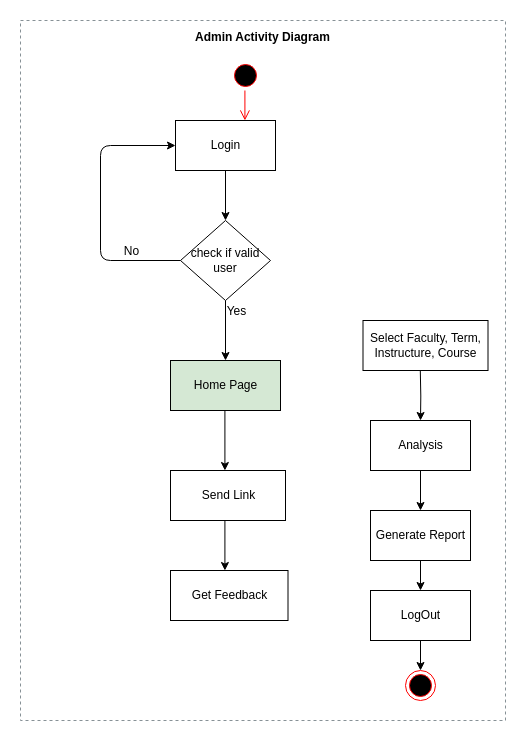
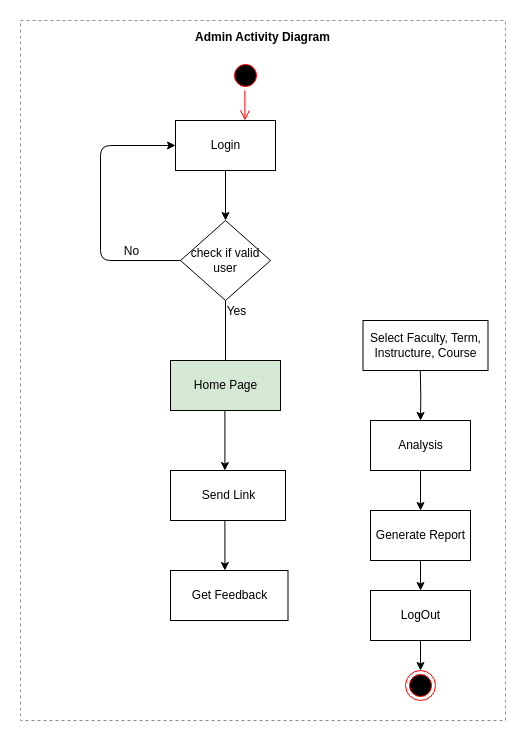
  <mxCell id="0" />
  <mxCell id="1" parent="0" />
  <mxCell id="2" value="&lt;b&gt;&lt;font color=&quot;#000000&quot;&gt;Admin Activity Diagram&lt;/font&gt;&lt;/b&gt;" style="outlineConnect=0;gradientColor=none;html=1;whiteSpace=wrap;fontSize=12;fontStyle=0;strokeColor=#879196;fillColor=none;verticalAlign=top;align=center;fontColor=#879196;dashed=1;spacingTop=3;" vertex="1" parent="1"><mxGeometry x="20" y="20" width="485" height="700" as="geometry" /></mxCell>
  <mxCell id="3" value="Login" style="html=1;dashed=0;whitespace=wrap;" vertex="1" parent="1"><mxGeometry x="175" y="120" width="100" height="50" as="geometry" /></mxCell>
  <mxCell id="4" value="check if valid user" style="rhombus;whiteSpace=wrap;html=1;" vertex="1" parent="1"><mxGeometry x="180" y="220" width="90" height="80" as="geometry" /></mxCell>
  <mxCell id="5" value="" style="endArrow=classic;html=1;exitX=0.5;exitY=1;exitDx=0;exitDy=0;" edge="1" parent="1" source="3" target="4"><mxGeometry width="50" height="50" relative="1" as="geometry"><mxPoint x="605" y="280" as="sourcePoint" /><mxPoint x="245" y="210" as="targetPoint" /></mxGeometry></mxCell>
- <mxCell id="6" value="" style="endArrow=classic;html=1;exitX=0.5;exitY=1;exitDx=0;exitDy=0;entryX=0.5;entryY=0;entryDx=0;entryDy=0;" edge="1" parent="1" source="4" target="11"><mxGeometry width="50" height="50" relative="1" as="geometry"><mxPoint x="605" y="280" as="sourcePoint" /><mxPoint x="245" y="360" as="targetPoint" /></mxGeometry></mxCell>
+ <mxCell id="6" value="" style="endArrow=none;html=1;exitX=0.5;exitY=1;exitDx=0;exitDy=0;entryX=0.5;entryY=0;entryDx=0;entryDy=0;" edge="1" parent="1" source="4" target="11"><mxGeometry width="50" height="50" relative="1" as="geometry"><mxPoint x="605" y="280" as="sourcePoint" /><mxPoint x="245" y="360" as="targetPoint" /></mxGeometry></mxCell>
  <mxCell id="7" value="Yes" style="text;html=1;align=center;verticalAlign=middle;resizable=0;points=[];labelBackgroundColor=#ffffff;" vertex="1" connectable="0" parent="6"><mxGeometry x="-0.367" y="1" relative="1" as="geometry"><mxPoint x="9" y="-9" as="offset" /></mxGeometry></mxCell>
  <mxCell id="8" value="" style="endArrow=classic;html=1;exitX=0;exitY=0.5;exitDx=0;exitDy=0;entryX=0;entryY=0.5;entryDx=0;entryDy=0;" edge="1" parent="1" source="4" target="3"><mxGeometry width="50" height="50" relative="1" as="geometry"><mxPoint x="255" y="310" as="sourcePoint" /><mxPoint x="125" y="260" as="targetPoint" /><Array as="points"><mxPoint x="100" y="260" /><mxPoint x="100" y="145" /></Array></mxGeometry></mxCell>
  <mxCell id="9" value="No" style="text;html=1;align=center;verticalAlign=middle;resizable=0;points=[];labelBackgroundColor=#ffffff;" vertex="1" connectable="0" parent="8"><mxGeometry x="-0.627" y="-4" relative="1" as="geometry"><mxPoint y="-6" as="offset" /></mxGeometry></mxCell>
  <mxCell id="10" value="" style="ellipse;html=1;shape=startState;fillColor=#000000;strokeColor=#ff0000;" vertex="1" parent="1"><mxGeometry x="230" y="60" width="30" height="30" as="geometry" /></mxCell>
  <mxCell id="11" value="Home Page" style="html=1;fillColor=#d5e8d4;" vertex="1" parent="1"><mxGeometry x="170" y="360" width="110" height="50" as="geometry" /></mxCell>
  <mxCell id="12" value="" style="endArrow=classic;html=1;exitX=0.5;exitY=1;exitDx=0;exitDy=0;" edge="1" parent="1"><mxGeometry width="50" height="50" relative="1" as="geometry"><mxPoint x="224.41" y="410" as="sourcePoint" /><mxPoint x="224.41" y="470" as="targetPoint" /></mxGeometry></mxCell>
  <mxCell id="13" value="Send Link" style="html=1;" vertex="1" parent="1"><mxGeometry x="170" y="470" width="115" height="50" as="geometry" /></mxCell>
  <mxCell id="14" value="" style="edgeStyle=orthogonalEdgeStyle;html=1;verticalAlign=bottom;endArrow=open;endSize=8;strokeColor=#ff0000;" edge="1" parent="1"><mxGeometry relative="1" as="geometry"><mxPoint x="244.41" y="120" as="targetPoint" /><mxPoint x="244.41" y="90" as="sourcePoint" /></mxGeometry></mxCell>
  <mxCell id="15" value="" style="endArrow=classic;html=1;exitX=0.5;exitY=1;exitDx=0;exitDy=0;" edge="1" parent="1"><mxGeometry width="50" height="50" relative="1" as="geometry"><mxPoint x="224.41" y="520" as="sourcePoint" /><mxPoint x="224.41" y="570" as="targetPoint" /></mxGeometry></mxCell>
  <mxCell id="16" value="Get Feedback" style="html=1;dashed=0;whitespace=wrap;" vertex="1" parent="1"><mxGeometry x="170" y="570" width="117.5" height="50" as="geometry" /></mxCell>
  <mxCell id="17" value="Select Faculty, Term, &lt;br&gt;Instructure, Course" style="html=1;dashed=0;whitespace=wrap;" vertex="1" parent="1"><mxGeometry x="362.5" y="320" width="125" height="50" as="geometry" /></mxCell>
  <mxCell id="18" value="Analysis" style="html=1;dashed=0;whitespace=wrap;" vertex="1" parent="1"><mxGeometry x="370" y="420" width="100" height="50" as="geometry" /></mxCell>
  <mxCell id="19" value="" style="edgeStyle=orthogonalEdgeStyle;rounded=0;orthogonalLoop=1;jettySize=auto;html=1;" edge="1" parent="1" source="22"><mxGeometry relative="1" as="geometry"><mxPoint x="420.25" y="620" as="targetPoint" /><Array as="points"><mxPoint x="420.25" y="610" /></Array></mxGeometry></mxCell>
  <mxCell id="20" value="Generate Report" style="html=1;dashed=0;whitespace=wrap;" vertex="1" parent="1"><mxGeometry x="370" y="510" width="100" height="50" as="geometry" /></mxCell>
  <mxCell id="21" value="" style="edgeStyle=orthogonalEdgeStyle;rounded=0;orthogonalLoop=1;jettySize=auto;html=1;entryX=0.5;entryY=0;entryDx=0;entryDy=0;" edge="1" parent="1" target="20"><mxGeometry relative="1" as="geometry"><mxPoint x="420" y="470" as="sourcePoint" /><mxPoint x="424.5" y="500" as="targetPoint" /><Array as="points"><mxPoint x="420" y="470" /></Array></mxGeometry></mxCell>
  <mxCell id="22" value="LogOut" style="html=1;dashed=0;whitespace=wrap;" vertex="1" parent="1"><mxGeometry x="370" y="590" width="100" height="50" as="geometry" /></mxCell>
  <mxCell id="23" value="" style="edgeStyle=orthogonalEdgeStyle;rounded=0;orthogonalLoop=1;jettySize=auto;html=1;" edge="1" parent="1" source="20" target="22"><mxGeometry relative="1" as="geometry"><mxPoint x="420.32" y="560" as="sourcePoint" /><mxPoint x="420.25" y="620" as="targetPoint" /><Array as="points" /></mxGeometry></mxCell>
  <mxCell id="24" value="" style="ellipse;html=1;shape=endState;fillColor=#000000;strokeColor=#ff0000;" vertex="1" parent="1"><mxGeometry x="405" y="670" width="30" height="30" as="geometry" /></mxCell>
  <mxCell id="25" value="" style="edgeStyle=orthogonalEdgeStyle;rounded=0;orthogonalLoop=1;jettySize=auto;html=1;" edge="1" parent="1" source="22" target="24"><mxGeometry relative="1" as="geometry"><mxPoint x="420" y="640" as="sourcePoint" /><mxPoint x="420.25" y="695" as="targetPoint" /></mxGeometry></mxCell>
  <mxCell id="26" value="" style="edgeStyle=orthogonalEdgeStyle;rounded=0;orthogonalLoop=1;jettySize=auto;html=1;entryX=0.5;entryY=0;entryDx=0;entryDy=0;" edge="1" parent="1" target="18"><mxGeometry relative="1" as="geometry"><mxPoint x="419.8" y="370" as="sourcePoint" /><mxPoint x="419.8" y="410" as="targetPoint" /><Array as="points" /></mxGeometry></mxCell>
